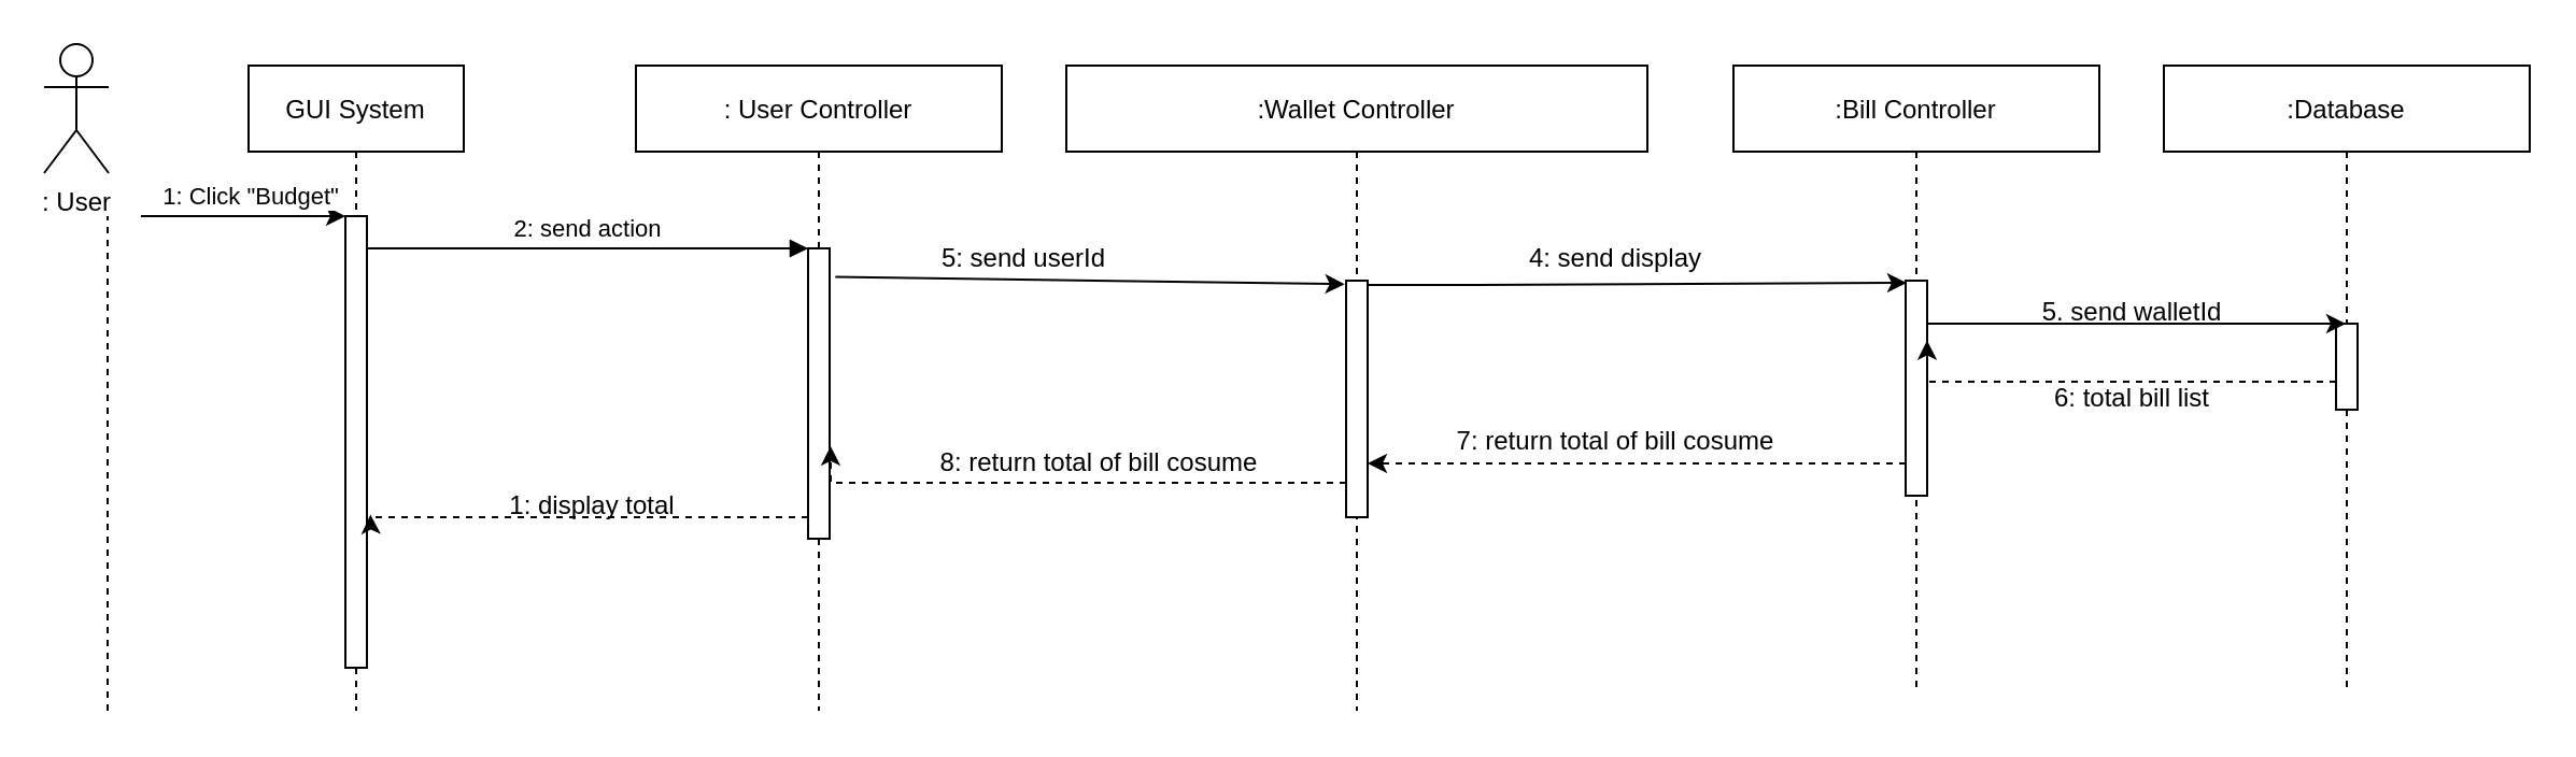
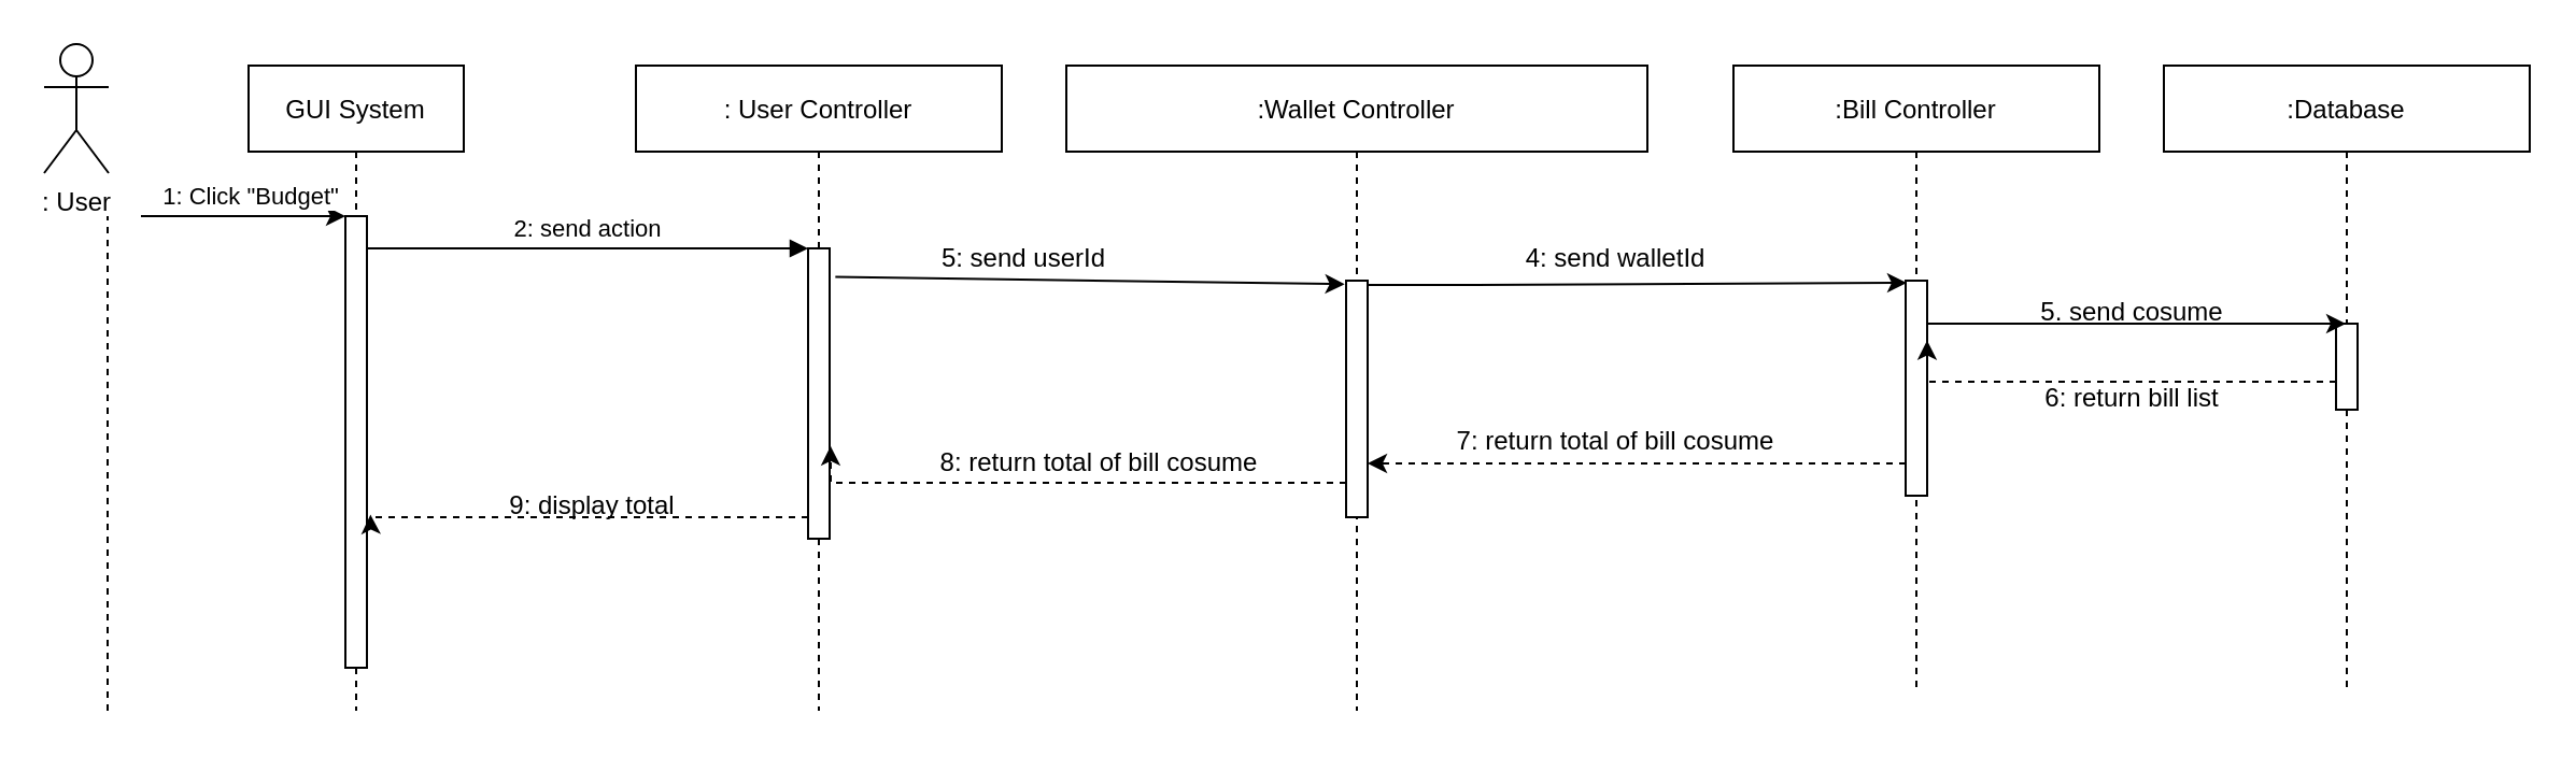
  <mxCell id="0" />
  <mxCell id="1" parent="0" />
  <mxCell id="2" value="GUI System" style="shape=umlLifeline;perimeter=lifelinePerimeter;container=1;collapsible=0;recursiveResize=0;rounded=0;shadow=0;strokeWidth=1;" vertex="1" parent="1"><mxGeometry x="115" y="30" width="100" height="300" as="geometry" /></mxCell>
  <mxCell id="3" value="" style="points=[];perimeter=orthogonalPerimeter;rounded=0;shadow=0;strokeWidth=1;" vertex="1" parent="2"><mxGeometry x="45" y="70" width="10" height="210" as="geometry" /></mxCell>
  <mxCell id="4" value=": User Controller" style="shape=umlLifeline;perimeter=lifelinePerimeter;container=1;collapsible=0;recursiveResize=0;rounded=0;shadow=0;strokeWidth=1;" vertex="1" parent="1"><mxGeometry x="295" y="30" width="170" height="300" as="geometry" /></mxCell>
  <mxCell id="5" value="" style="points=[];perimeter=orthogonalPerimeter;rounded=0;shadow=0;strokeWidth=1;" vertex="1" parent="4"><mxGeometry x="80" y="85" width="10" height="135" as="geometry" /></mxCell>
- <mxCell id="6" value="1: display total" style="text;html=1;strokeColor=none;fillColor=none;align=center;verticalAlign=middle;whiteSpace=wrap;rounded=0;" vertex="1" parent="4"><mxGeometry x="-60" y="190" width="80" height="30" as="geometry" /></mxCell>
+ <mxCell id="6" value="9: display total" style="text;html=1;strokeColor=none;fillColor=none;align=center;verticalAlign=middle;whiteSpace=wrap;rounded=0;" vertex="1" parent="4"><mxGeometry x="-60" y="190" width="80" height="30" as="geometry" /></mxCell>
  <mxCell id="7" value="2: send action" style="verticalAlign=bottom;endArrow=block;entryX=0;entryY=0;shadow=0;strokeWidth=1;" edge="1" parent="1" source="3" target="5"><mxGeometry relative="1" as="geometry"><mxPoint x="270" y="110" as="sourcePoint" /></mxGeometry></mxCell>
  <mxCell id="8" value=": User" style="shape=umlActor;verticalLabelPosition=bottom;verticalAlign=top;html=1;outlineConnect=0;" vertex="1" parent="1"><mxGeometry x="20" y="20" width="30" height="60" as="geometry" /></mxCell>
  <mxCell id="9" value="" style="endArrow=none;dashed=1;html=1;rounded=0;" edge="1" parent="1"><mxGeometry width="50" height="50" relative="1" as="geometry"><mxPoint x="49.5" y="330" as="sourcePoint" /><mxPoint x="49.5" y="100" as="targetPoint" /></mxGeometry></mxCell>
  <mxCell id="10" value=":Wallet Controller" style="shape=umlLifeline;perimeter=lifelinePerimeter;container=1;collapsible=0;recursiveResize=0;rounded=0;shadow=0;strokeWidth=1;" vertex="1" parent="1"><mxGeometry x="495" y="30" width="270" height="300" as="geometry" /></mxCell>
  <mxCell id="11" value="" style="points=[];perimeter=orthogonalPerimeter;rounded=0;shadow=0;strokeWidth=1;" vertex="1" parent="10"><mxGeometry x="130" y="100" width="10" height="110" as="geometry" /></mxCell>
  <mxCell id="12" value="7: return total of bill cosume" style="text;html=1;align=center;verticalAlign=middle;resizable=0;points=[];autosize=1;strokeColor=none;fillColor=none;" vertex="1" parent="10"><mxGeometry x="170" y="160" width="170" height="30" as="geometry" /></mxCell>
  <mxCell id="13" value="" style="endArrow=classic;html=1;rounded=0;" edge="1" parent="1" target="3"><mxGeometry width="50" height="50" relative="1" as="geometry"><mxPoint x="65" y="100" as="sourcePoint" /><mxPoint x="405" y="60" as="targetPoint" /></mxGeometry></mxCell>
  <mxCell id="14" value="1: Click &quot;Budget&quot;" style="edgeLabel;html=1;align=center;verticalAlign=middle;resizable=0;points=[];" vertex="1" connectable="0" parent="13"><mxGeometry x="-0.354" y="1" relative="1" as="geometry"><mxPoint x="19" y="-9" as="offset" /></mxGeometry></mxCell>
  <mxCell id="15" value="" style="endArrow=classic;html=1;rounded=0;entryX=-0.067;entryY=0.015;entryDx=0;entryDy=0;entryPerimeter=0;exitX=1.267;exitY=0.098;exitDx=0;exitDy=0;exitPerimeter=0;" edge="1" parent="1" source="5" target="11"><mxGeometry width="50" height="50" relative="1" as="geometry"><mxPoint x="385" y="120" as="sourcePoint" /><mxPoint x="405" y="60" as="targetPoint" /></mxGeometry></mxCell>
  <mxCell id="16" value="5: send userId" style="text;html=1;align=center;verticalAlign=middle;resizable=0;points=[];autosize=1;strokeColor=none;fillColor=none;" vertex="1" parent="1"><mxGeometry x="425" y="105" width="100" height="30" as="geometry" /></mxCell>
  <mxCell id="17" value=":Database" style="shape=umlLifeline;perimeter=lifelinePerimeter;container=1;collapsible=0;recursiveResize=0;rounded=0;shadow=0;strokeWidth=1;" vertex="1" parent="1"><mxGeometry x="1005" y="30" width="170" height="290" as="geometry" /></mxCell>
  <mxCell id="18" value="" style="points=[];perimeter=orthogonalPerimeter;rounded=0;shadow=0;strokeWidth=1;" vertex="1" parent="17"><mxGeometry x="80" y="120" width="10" height="40" as="geometry" /></mxCell>
  <mxCell id="19" style="edgeStyle=orthogonalEdgeStyle;rounded=0;orthogonalLoop=1;jettySize=auto;html=1;entryX=1.167;entryY=0.661;entryDx=0;entryDy=0;entryPerimeter=0;dashed=1;" edge="1" parent="1" source="5" target="3"><mxGeometry relative="1" as="geometry"><Array as="points"><mxPoint x="172" y="240" /></Array></mxGeometry></mxCell>
  <mxCell id="20" value=":Bill Controller" style="shape=umlLifeline;perimeter=lifelinePerimeter;container=1;collapsible=0;recursiveResize=0;rounded=0;shadow=0;strokeWidth=1;" vertex="1" parent="1"><mxGeometry x="805" y="30" width="170" height="290" as="geometry" /></mxCell>
  <mxCell id="21" value="" style="points=[];perimeter=orthogonalPerimeter;rounded=0;shadow=0;strokeWidth=1;" vertex="1" parent="20"><mxGeometry x="80" y="100" width="10" height="100" as="geometry" /></mxCell>
  <mxCell id="22" style="edgeStyle=orthogonalEdgeStyle;rounded=0;orthogonalLoop=1;jettySize=auto;html=1;entryX=0.048;entryY=0.01;entryDx=0;entryDy=0;entryPerimeter=0;" edge="1" parent="1" source="11" target="21"><mxGeometry relative="1" as="geometry"><Array as="points"><mxPoint x="685" y="132" /><mxPoint x="685" y="132" /></Array></mxGeometry></mxCell>
  <mxCell id="23" value="" style="edgeStyle=orthogonalEdgeStyle;rounded=0;orthogonalLoop=1;jettySize=auto;html=1;" edge="1" parent="1" source="21" target="17"><mxGeometry relative="1" as="geometry"><Array as="points"><mxPoint x="995" y="150" /><mxPoint x="995" y="150" /></Array></mxGeometry></mxCell>
- <mxCell id="24" value="4: send display" style="text;html=1;align=center;verticalAlign=middle;resizable=0;points=[];autosize=1;strokeColor=none;fillColor=none;" vertex="1" parent="1"><mxGeometry x="695" y="105" width="110" height="30" as="geometry" /></mxCell>
- <mxCell id="25" value="5. send walletId" style="text;html=1;align=center;verticalAlign=middle;resizable=0;points=[];autosize=1;strokeColor=none;fillColor=none;" vertex="1" parent="1"><mxGeometry x="935" y="130" width="110" height="30" as="geometry" /></mxCell>
+ <mxCell id="24" value="4: send walletId" style="text;html=1;align=center;verticalAlign=middle;resizable=0;points=[];autosize=1;strokeColor=none;fillColor=none;" vertex="1" parent="1"><mxGeometry x="695" y="105" width="110" height="30" as="geometry" /></mxCell>
+ <mxCell id="25" value="5. send cosume" style="text;html=1;align=center;verticalAlign=middle;resizable=0;points=[];autosize=1;strokeColor=none;fillColor=none;" vertex="1" parent="1"><mxGeometry x="935" y="130" width="110" height="30" as="geometry" /></mxCell>
  <mxCell id="26" style="edgeStyle=orthogonalEdgeStyle;rounded=0;orthogonalLoop=1;jettySize=auto;html=1;entryX=1;entryY=0.278;entryDx=0;entryDy=0;entryPerimeter=0;dashed=1;" edge="1" parent="1" source="18" target="21"><mxGeometry relative="1" as="geometry"><Array as="points"><mxPoint x="1035" y="177" /><mxPoint x="1035" y="177" /></Array></mxGeometry></mxCell>
- <mxCell id="27" value="6: total bill list" style="text;html=1;strokeColor=none;fillColor=none;align=center;verticalAlign=middle;whiteSpace=wrap;rounded=0;" vertex="1" parent="1"><mxGeometry x="942.5" y="170" width="95" height="30" as="geometry" /></mxCell>
+ <mxCell id="27" value="6: return bill list" style="text;html=1;strokeColor=none;fillColor=none;align=center;verticalAlign=middle;whiteSpace=wrap;rounded=0;" vertex="1" parent="1"><mxGeometry x="942.5" y="170" width="95" height="30" as="geometry" /></mxCell>
  <mxCell id="28" style="edgeStyle=orthogonalEdgeStyle;rounded=0;orthogonalLoop=1;jettySize=auto;html=1;dashed=1;" edge="1" parent="1" source="21" target="11"><mxGeometry relative="1" as="geometry"><Array as="points"><mxPoint x="855" y="215" /><mxPoint x="855" y="215" /></Array></mxGeometry></mxCell>
  <mxCell id="29" style="edgeStyle=orthogonalEdgeStyle;rounded=0;orthogonalLoop=1;jettySize=auto;html=1;entryX=1.048;entryY=0.681;entryDx=0;entryDy=0;entryPerimeter=0;dashed=1;" edge="1" parent="1" source="11" target="5"><mxGeometry relative="1" as="geometry"><Array as="points"><mxPoint x="525" y="224" /><mxPoint x="525" y="224" /></Array></mxGeometry></mxCell>
  <mxCell id="30" value="8: return total of bill cosume" style="text;html=1;align=center;verticalAlign=middle;resizable=0;points=[];autosize=1;strokeColor=none;fillColor=none;" vertex="1" parent="1"><mxGeometry x="425" y="200" width="170" height="30" as="geometry" /></mxCell>
